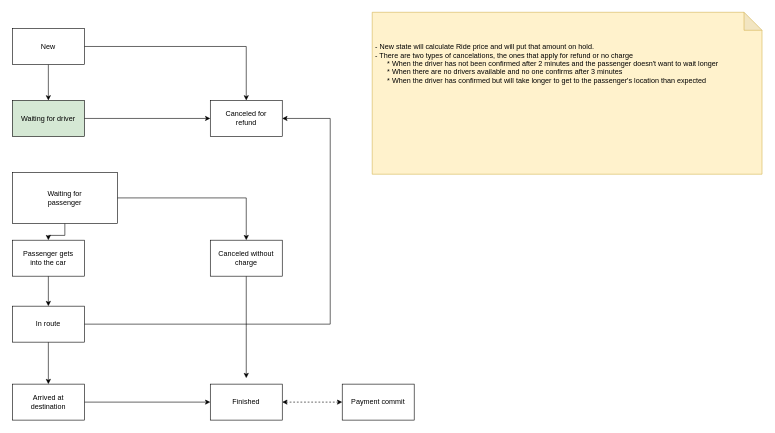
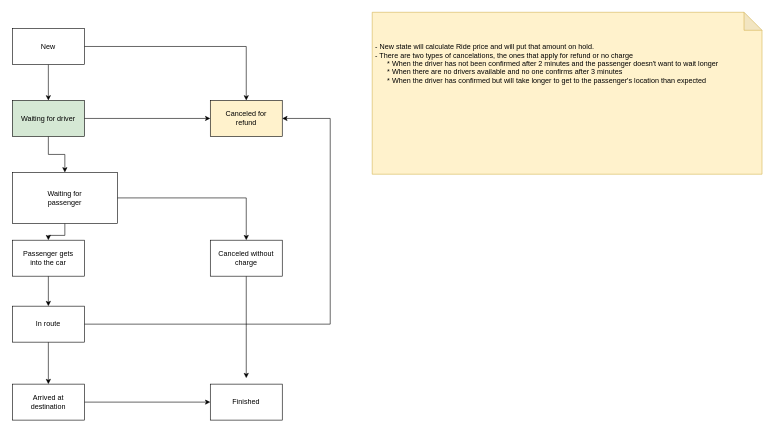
  <mxCell id="0" />
  <mxCell id="1" parent="0" />
  <mxCell id="2" style="edgeStyle=orthogonalEdgeStyle;rounded=0;orthogonalLoop=1;jettySize=auto;html=1;exitX=1;exitY=0.5;exitDx=0;exitDy=0;" edge="1" parent="1" source="4" target="8"><mxGeometry relative="1" as="geometry" /></mxCell>
  <mxCell id="3" style="edgeStyle=orthogonalEdgeStyle;rounded=0;orthogonalLoop=1;jettySize=auto;html=1;entryX=0.5;entryY=0;entryDx=0;entryDy=0;" edge="1" parent="1" source="4" target="7"><mxGeometry relative="1" as="geometry" /></mxCell>
  <mxCell id="4" value="New" style="rounded=0;whiteSpace=wrap;html=1;" vertex="1" parent="1"><mxGeometry x="20" y="47" width="120" height="60" as="geometry" /></mxCell>
+ <mxCell id="5" style="edgeStyle=orthogonalEdgeStyle;rounded=0;orthogonalLoop=1;jettySize=auto;html=1;exitX=0.5;exitY=1;exitDx=0;exitDy=0;entryX=0.5;entryY=0;entryDx=0;entryDy=0;" edge="1" parent="1" source="7" target="11"><mxGeometry relative="1" as="geometry" /></mxCell>
  <mxCell id="6" style="edgeStyle=orthogonalEdgeStyle;rounded=0;orthogonalLoop=1;jettySize=auto;html=1;exitX=1;exitY=0.5;exitDx=0;exitDy=0;entryX=0;entryY=0.5;entryDx=0;entryDy=0;" edge="1" parent="1" source="7" target="8"><mxGeometry relative="1" as="geometry" /></mxCell>
  <mxCell id="7" value="Waiting for driver" style="rounded=0;whiteSpace=wrap;html=1;fillColor=#d5e8d4;" vertex="1" parent="1"><mxGeometry x="20" y="167" width="120" height="60" as="geometry" /></mxCell>
- <mxCell id="8" value="Canceled for&lt;br&gt;refund" style="rounded=0;whiteSpace=wrap;html=1;" vertex="1" parent="1"><mxGeometry x="350" y="167" width="120" height="60" as="geometry" /></mxCell>
+ <mxCell id="8" value="Canceled for&lt;br&gt;refund" style="rounded=0;whiteSpace=wrap;html=1;fillColor=#fff2cc;" vertex="1" parent="1"><mxGeometry x="350" y="167" width="120" height="60" as="geometry" /></mxCell>
  <mxCell id="9" style="edgeStyle=orthogonalEdgeStyle;rounded=0;orthogonalLoop=1;jettySize=auto;html=1;exitX=1;exitY=0.5;exitDx=0;exitDy=0;entryX=0.5;entryY=0;entryDx=0;entryDy=0;" edge="1" parent="1" source="11" target="23"><mxGeometry relative="1" as="geometry" /></mxCell>
  <mxCell id="10" style="edgeStyle=orthogonalEdgeStyle;rounded=0;orthogonalLoop=1;jettySize=auto;html=1;entryX=0.5;entryY=0;entryDx=0;entryDy=0;" edge="1" parent="1" source="11" target="20"><mxGeometry relative="1" as="geometry" /></mxCell>
  <mxCell id="11" value="Waiting for&lt;br&gt;passenger" style="rounded=0;whiteSpace=wrap;html=1;" vertex="1" parent="1"><mxGeometry x="20" y="287" width="175" height="85" as="geometry" /></mxCell>
  <mxCell id="12" style="edgeStyle=orthogonalEdgeStyle;rounded=0;orthogonalLoop=1;jettySize=auto;html=1;entryX=0.5;entryY=0;entryDx=0;entryDy=0;" edge="1" parent="1" source="14" target="16"><mxGeometry relative="1" as="geometry" /></mxCell>
  <mxCell id="13" style="edgeStyle=orthogonalEdgeStyle;rounded=0;orthogonalLoop=1;jettySize=auto;html=1;exitX=1;exitY=0.5;exitDx=0;exitDy=0;entryX=1;entryY=0.5;entryDx=0;entryDy=0;" edge="1" parent="1" source="14" target="8"><mxGeometry relative="1" as="geometry"><Array as="points"><mxPoint x="550" y="540" /><mxPoint x="550" y="197" /></Array></mxGeometry></mxCell>
  <mxCell id="14" value="In route" style="rounded=0;whiteSpace=wrap;html=1;" vertex="1" parent="1"><mxGeometry x="20" y="510" width="120" height="60" as="geometry" /></mxCell>
  <mxCell id="15" style="edgeStyle=orthogonalEdgeStyle;rounded=0;orthogonalLoop=1;jettySize=auto;html=1;entryX=0;entryY=0.5;entryDx=0;entryDy=0;" edge="1" parent="1" source="16" target="18"><mxGeometry relative="1" as="geometry" /></mxCell>
  <mxCell id="16" value="Arrived at&lt;br&gt;destination" style="rounded=0;whiteSpace=wrap;html=1;" vertex="1" parent="1"><mxGeometry x="20" y="640" width="120" height="60" as="geometry" /></mxCell>
- <mxCell id="17" style="edgeStyle=orthogonalEdgeStyle;rounded=0;orthogonalLoop=1;jettySize=auto;html=1;entryX=0;entryY=0.5;entryDx=0;entryDy=0;endArrow=classic;endFill=1;dashed=1;startArrow=classic;startFill=1;" edge="1" parent="1" source="18" target="21"><mxGeometry relative="1" as="geometry" /></mxCell>
  <mxCell id="18" value="Finished" style="rounded=0;whiteSpace=wrap;html=1;" vertex="1" parent="1"><mxGeometry x="350" y="640" width="120" height="60" as="geometry" /></mxCell>
  <mxCell id="19" style="edgeStyle=orthogonalEdgeStyle;rounded=0;orthogonalLoop=1;jettySize=auto;html=1;entryX=0.5;entryY=0;entryDx=0;entryDy=0;" edge="1" parent="1" source="20" target="14"><mxGeometry relative="1" as="geometry" /></mxCell>
  <mxCell id="20" value="Passenger gets&lt;br&gt;into the car" style="rounded=0;whiteSpace=wrap;html=1;" vertex="1" parent="1"><mxGeometry x="20" y="400" width="120" height="60" as="geometry" /></mxCell>
- <mxCell id="21" value="Payment commit" style="rounded=0;whiteSpace=wrap;html=1;" vertex="1" parent="1"><mxGeometry x="570" y="640" width="120" height="60" as="geometry" /></mxCell>
  <mxCell id="22" style="edgeStyle=orthogonalEdgeStyle;rounded=0;orthogonalLoop=1;jettySize=auto;html=1;" edge="1" parent="1" source="23"><mxGeometry relative="1" as="geometry"><mxPoint x="410" y="630" as="targetPoint" /></mxGeometry></mxCell>
  <mxCell id="23" value="Canceled without&lt;br&gt;charge" style="rounded=0;whiteSpace=wrap;html=1;" vertex="1" parent="1"><mxGeometry x="350" y="400" width="120" height="60" as="geometry" /></mxCell>
  <mxCell id="24" value="&lt;br&gt;&lt;br&gt;&lt;br&gt;&amp;nbsp;- New state will calculate Ride price and will put that amount on hold.&lt;br&gt;&amp;nbsp;- There are two types of cancelations, the ones that apply for refund or no charge&lt;br&gt;&amp;nbsp; &amp;nbsp; &amp;nbsp; &amp;nbsp;* When the driver has not been confirmed after 2 minutes and the passenger doesn't want to wait longer&lt;br&gt;&amp;nbsp; &amp;nbsp; &amp;nbsp; &amp;nbsp;* When there are no drivers available and no one confirms after 3 minutes&lt;br&gt;&amp;nbsp; &amp;nbsp; &amp;nbsp; &amp;nbsp;* When the driver has confirmed but will take longer to get to the passenger's location than expected" style="shape=note;whiteSpace=wrap;html=1;backgroundOutline=1;darkOpacity=0.05;fillColor=#fff2cc;strokeColor=#d6b656;align=left;perimeterSpacing=10;spacingTop=0;verticalAlign=top;" vertex="1" parent="1"><mxGeometry x="620" y="20" width="650" height="270" as="geometry" /></mxCell>
